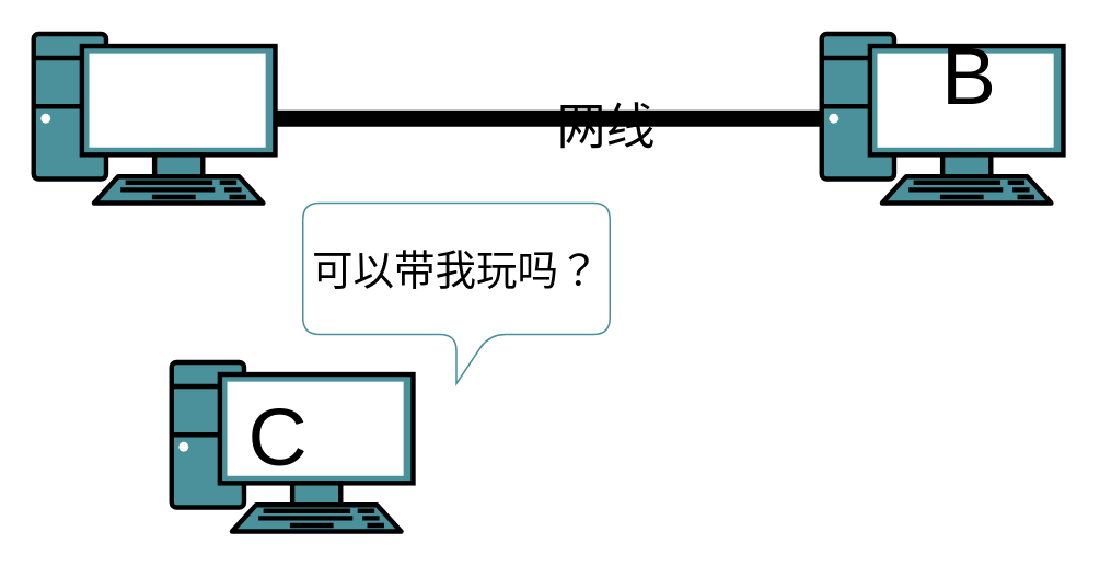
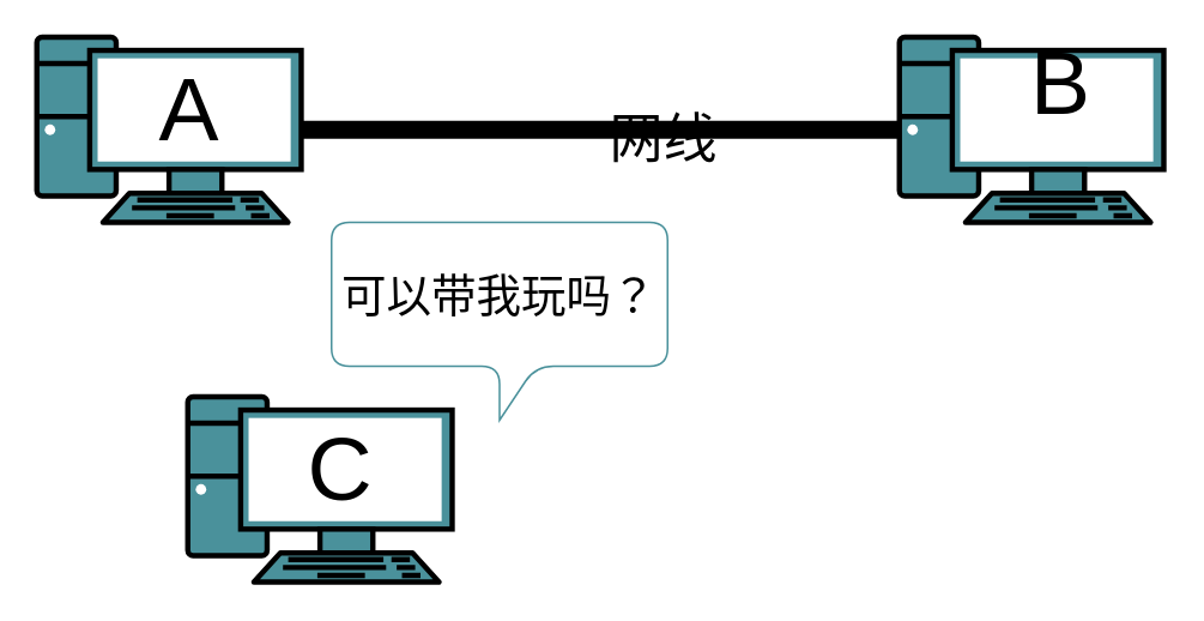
  <mxCell id="0" />
  <mxCell id="1" parent="0" />
  <mxCell id="2" style="edgeStyle=orthogonalEdgeStyle;rounded=0;orthogonalLoop=1;jettySize=auto;html=1;exitX=1;exitY=0.5;exitDx=0;exitDy=0;exitPerimeter=0;entryX=0;entryY=0.5;entryDx=0;entryDy=0;entryPerimeter=0;strokeWidth=10;endArrow=none;endFill=0;" parent="1" source="3" target="4" edge="1"><mxGeometry relative="1" as="geometry" /></mxCell>
  <mxCell id="3" value="" style="fontColor=#0066CC;verticalAlign=top;verticalLabelPosition=bottom;labelPosition=center;align=center;html=1;outlineConnect=0;gradientColor=none;gradientDirection=north;strokeWidth=2;shape=mxgraph.networks.pc;fillColor=#4A919B;" parent="1" vertex="1"><mxGeometry x="20" y="20" width="147.15" height="103" as="geometry" /></mxCell>
  <mxCell id="4" value="" style="fontColor=#0066CC;verticalAlign=top;verticalLabelPosition=bottom;labelPosition=center;align=center;html=1;outlineConnect=0;gradientColor=none;gradientDirection=north;strokeWidth=2;shape=mxgraph.networks.pc;fillColor=#4A919B;" parent="1" vertex="1"><mxGeometry x="500" y="20" width="147.15" height="103" as="geometry" /></mxCell>
+ <mxCell id="5" value="&lt;font style=&quot;font-size: 50px&quot;&gt;A&lt;/font&gt;" style="text;html=1;strokeColor=none;fillColor=none;align=center;verticalAlign=middle;whiteSpace=wrap;rounded=0;" parent="1" vertex="1"><mxGeometry x="85" y="50" width="40" height="20" as="geometry" /></mxCell>
  <mxCell id="6" value="&lt;font style=&quot;font-size: 50px&quot;&gt;B&lt;/font&gt;" style="text;html=1;strokeColor=none;fillColor=none;align=center;verticalAlign=middle;whiteSpace=wrap;rounded=0;" parent="1" vertex="1"><mxGeometry x="570" y="35" width="40" height="20" as="geometry" /></mxCell>
  <mxCell id="7" value="&lt;font style=&quot;font-size: 30px&quot;&gt;网线&lt;/font&gt;" style="text;html=1;strokeColor=none;fillColor=none;align=center;verticalAlign=middle;whiteSpace=wrap;rounded=0;" parent="1" vertex="1"><mxGeometry x="319" y="61" width="100" height="31" as="geometry" /></mxCell>
  <mxCell id="8" value="" style="fontColor=#0066CC;verticalAlign=top;verticalLabelPosition=bottom;labelPosition=center;align=center;html=1;outlineConnect=0;gradientColor=none;gradientDirection=north;strokeWidth=2;shape=mxgraph.networks.pc;fillColor=#4A919B;" parent="1" vertex="1"><mxGeometry x="104" y="220" width="147.15" height="103" as="geometry" /></mxCell>
- <mxCell id="9" value="&lt;span style=&quot;font-size: 50px&quot;&gt;C&lt;br&gt;&lt;/span&gt;" style="text;html=1;strokeColor=none;fillColor=none;align=center;verticalAlign=middle;whiteSpace=wrap;rounded=0;" parent="1" vertex="1"><mxGeometry x="149" y="255" width="40" height="20" as="geometry" /></mxCell>
+ <mxCell id="9" value="&lt;span style=&quot;font-size: 50px&quot;&gt;C&lt;br&gt;&lt;/span&gt;" style="text;html=1;strokeColor=none;fillColor=none;align=center;verticalAlign=middle;whiteSpace=wrap;rounded=0;" parent="1" vertex="1"><mxGeometry x="169" y="250" width="40" height="20" as="geometry" /></mxCell>
  <mxCell id="10" value="&lt;font color=&quot;#000000&quot; style=&quot;font-size: 25px&quot;&gt;可以带我玩吗？&lt;/font&gt;" style="shape=callout;whiteSpace=wrap;html=1;perimeter=calloutPerimeter;rounded=1;shadow=0;labelBackgroundColor=none;strokeColor=#4A919B;fontColor=#4A919B;fillColor=#FFFFFF;" parent="1" vertex="1"><mxGeometry x="184" y="123" width="187" height="110" as="geometry" /></mxCell>
